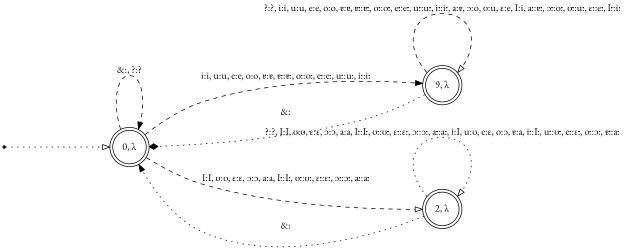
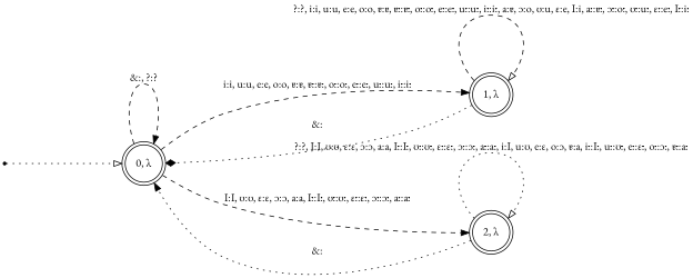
  digraph {
    fontname="EB Garamond"
    nodesep=1
    rankdir=LR
    ranksep=2
    node [fontname="EB Garamond" shape=doublecircle]
    edge [arrowhead=onormal fontname="EB Garamond" style=dotted]
    start [shape=point]
    "0, λ"
-   "1, λ" [label="9, λ"]
+   "1, λ"
    "2, λ"
    start -> "0, λ"
    "0, λ" -> "0, λ" [arrowhead=normal label="&:, ?:?" style=dashed]
    "0, λ" -> "1, λ" [arrowhead=normal label="i:i, u:u, e:e, o:o, ɐ:ɐ, ɐː:ɐː, oː:oː, eː:eː, uː:uː, iː:iː" style=dashed]
-   "0, λ" -> "2, λ" [label="I:I, ʊ:ʊ, ɛ:ɛ, ɔ:ɔ, a:a, Iː:Iː, ʊː:ʊː, ɛː:ɛː, ɔː:ɔː, aː:aː" style=dashed]
+   "0, λ" -> "2, λ" [arrowhead=normal label="I:I, ʊ:ʊ, ɛ:ɛ, ɔ:ɔ, a:a, Iː:Iː, ʊː:ʊː, ɛː:ɛː, ɔː:ɔː, aː:aː" style=dashed]
    "1, λ" -> "0, λ" [arrowhead=diamond label="&:"]
    "1, λ" -> "1, λ" [label="?:?, i:i, u:u, e:e, o:o, ɐ:ɐ, ɐː:ɐː, oː:oː, eː:eː, uː:uː, iː:iː, a:ɐ, ɔ:o, ʊ:u, ɛ:e, I:i, aː:ɐː, ɔː:oː, ʊː:uː, ɛː:eː, Iː:iː" style=dashed]
    "2, λ" -> "0, λ" [arrowhead=normal label="&:"]
    "2, λ" -> "2, λ" [label="?:?, I:I, ʊ:ʊ, ɛ:ɛ, ɔ:ɔ, a:a, Iː:Iː, ʊː:ʊː, ɛː:ɛː, ɔː:ɔː, aː:aː, i:I, u:ʊ, e:ɛ, o:ɔ, ɐ:a, iː:Iː, uː:ʊː, eː:ɛː, oː:ɔː, ɐː:aː"]
  }
